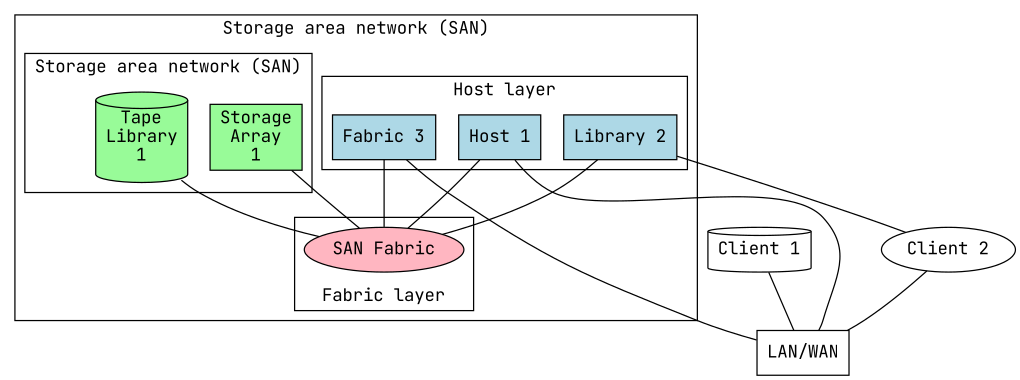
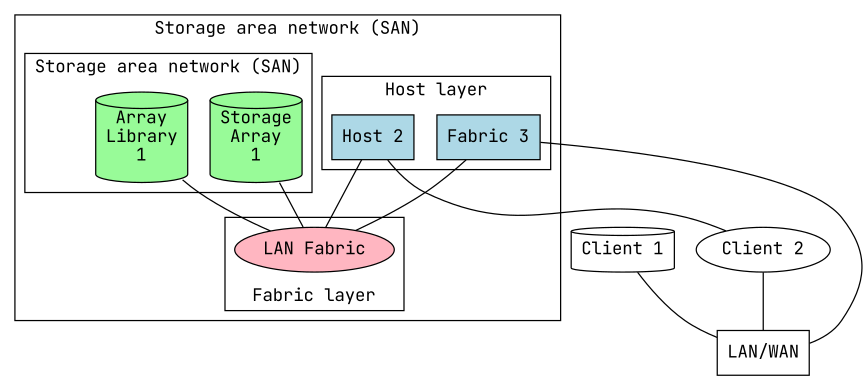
  graph {
    fontname="JetBrains Mono"
    node [fontname="JetBrains Mono" shape=box style=filled]
    edge [fontname="JetBrains Mono"]
-   n1 [fillcolor=palegreen label="Storage\nArray\n1"]
-   n2 [fillcolor=palegreen label="Tape\nLibrary\n1" shape=cylinder]
-   n3 [fillcolor=lightpink label="SAN Fabric" shape=""]
-   n4 [fillcolor=lightblue label="Host 1"]
-   n5 [fillcolor=lightblue label="Library 2"]
+   n1 [fillcolor=palegreen label="Storage\nArray\n1" shape=cylinder]
+   n2 [fillcolor=palegreen label="Array\nLibrary\n1" shape=cylinder]
+   n3 [fillcolor=lightpink label="LAN Fabric" shape=""]
+   n5 [fillcolor=lightblue label="Host 2"]
    n6 [fillcolor=lightblue label="Fabric 3"]
    n7 [label="LAN/WAN" style=""]
    n8 [label="Client 2" shape="" style=""]
    n9 [label="Client 1" shape=cylinder style=""]
    subgraph cluster_1 {
      label="Storage area network (SAN)"
      subgraph cluster_2 {
        label="Storage area network (SAN)"
        n1
        n2
      }
      subgraph cluster_3 {
        label="Fabric layer"
        labelloc=b
        n3
      }
      subgraph cluster_4 {
        label="Host layer"
-       n4
        n5
        n6
      }
    }
    n1 -- n3
    n2 -- n3
-   n4 -- n3
-   n4 -- n7
    n5 -- n3
    n5 -- n8
    n6 -- n3
    n6 -- n7
    n8 -- n7
    n9 -- n7
  }
